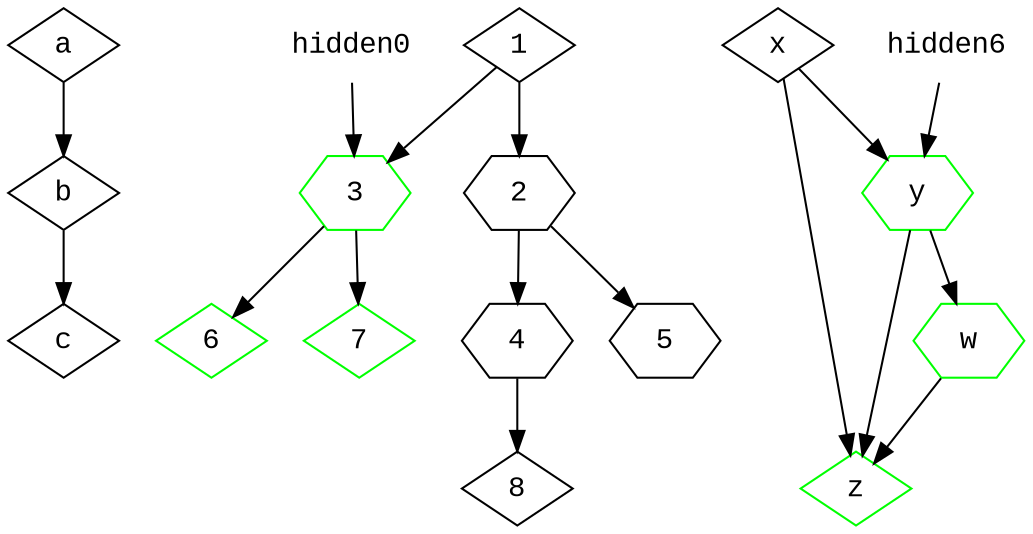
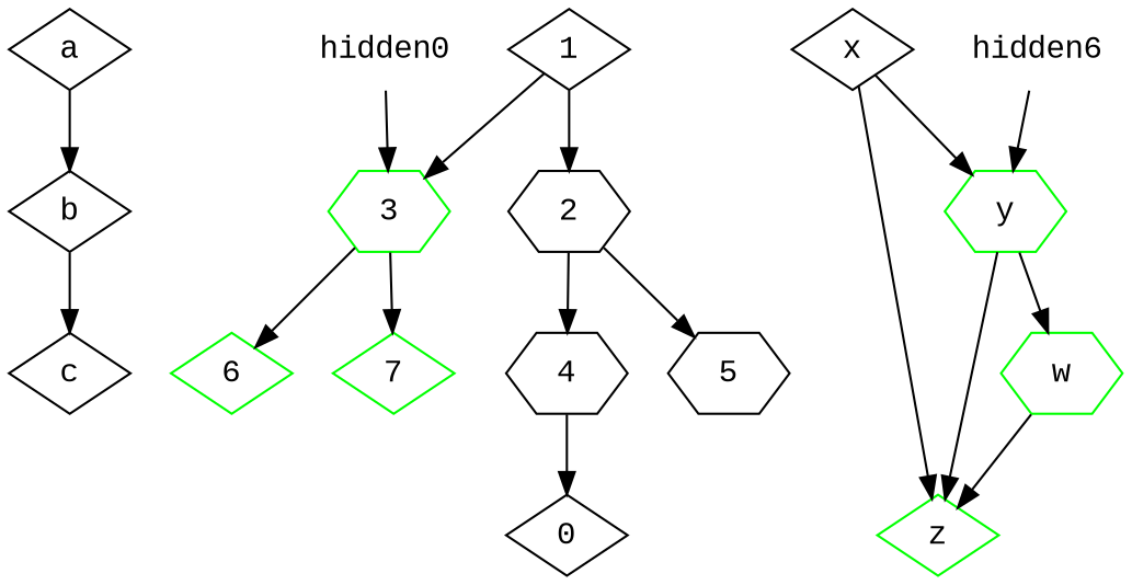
  digraph {
    fontname="Liberation Mono"
    node [fontname="Liberation Mono" shape=diamond]
    edge [fontname="Liberation Mono"]
    b
    c
    a
    4 [shape=hexagon]
-   8
+   8 [label=0]
    3 [color=green shape=hexagon]
    6 [color=green]
    7 [color=green]
    2 [shape=hexagon]
    5 [shape=hexagon]
    1
    z [color=green]
    y [color=green shape=hexagon]
    w [color=green shape=hexagon]
    x
    hidden0 [shape=plaintext]
    n17 [label=hidden6 shape=plaintext]
    b -> c
    a -> b
    4 -> 8
    3 -> 6
    3 -> 7
    2 -> 4
    2 -> 5
    1 -> 3
    1 -> 2
    y -> z
    y -> w
    w -> z
    x -> z
    x -> y
    hidden0 -> 3
    n17 -> y
  }
